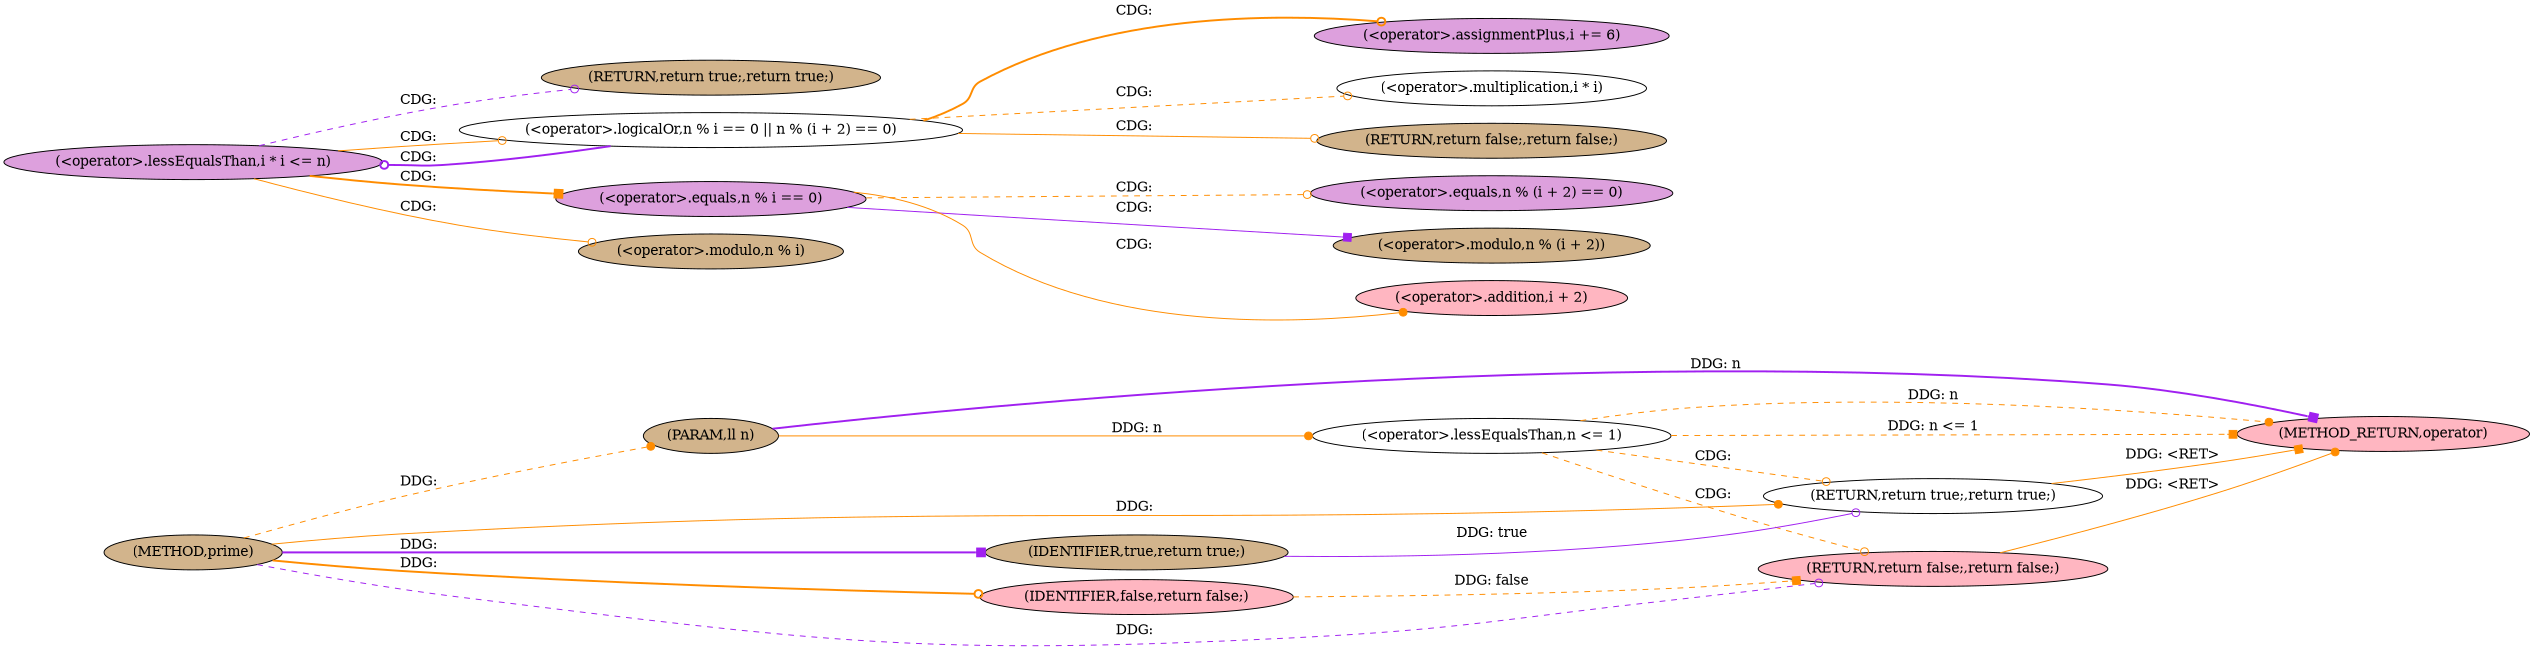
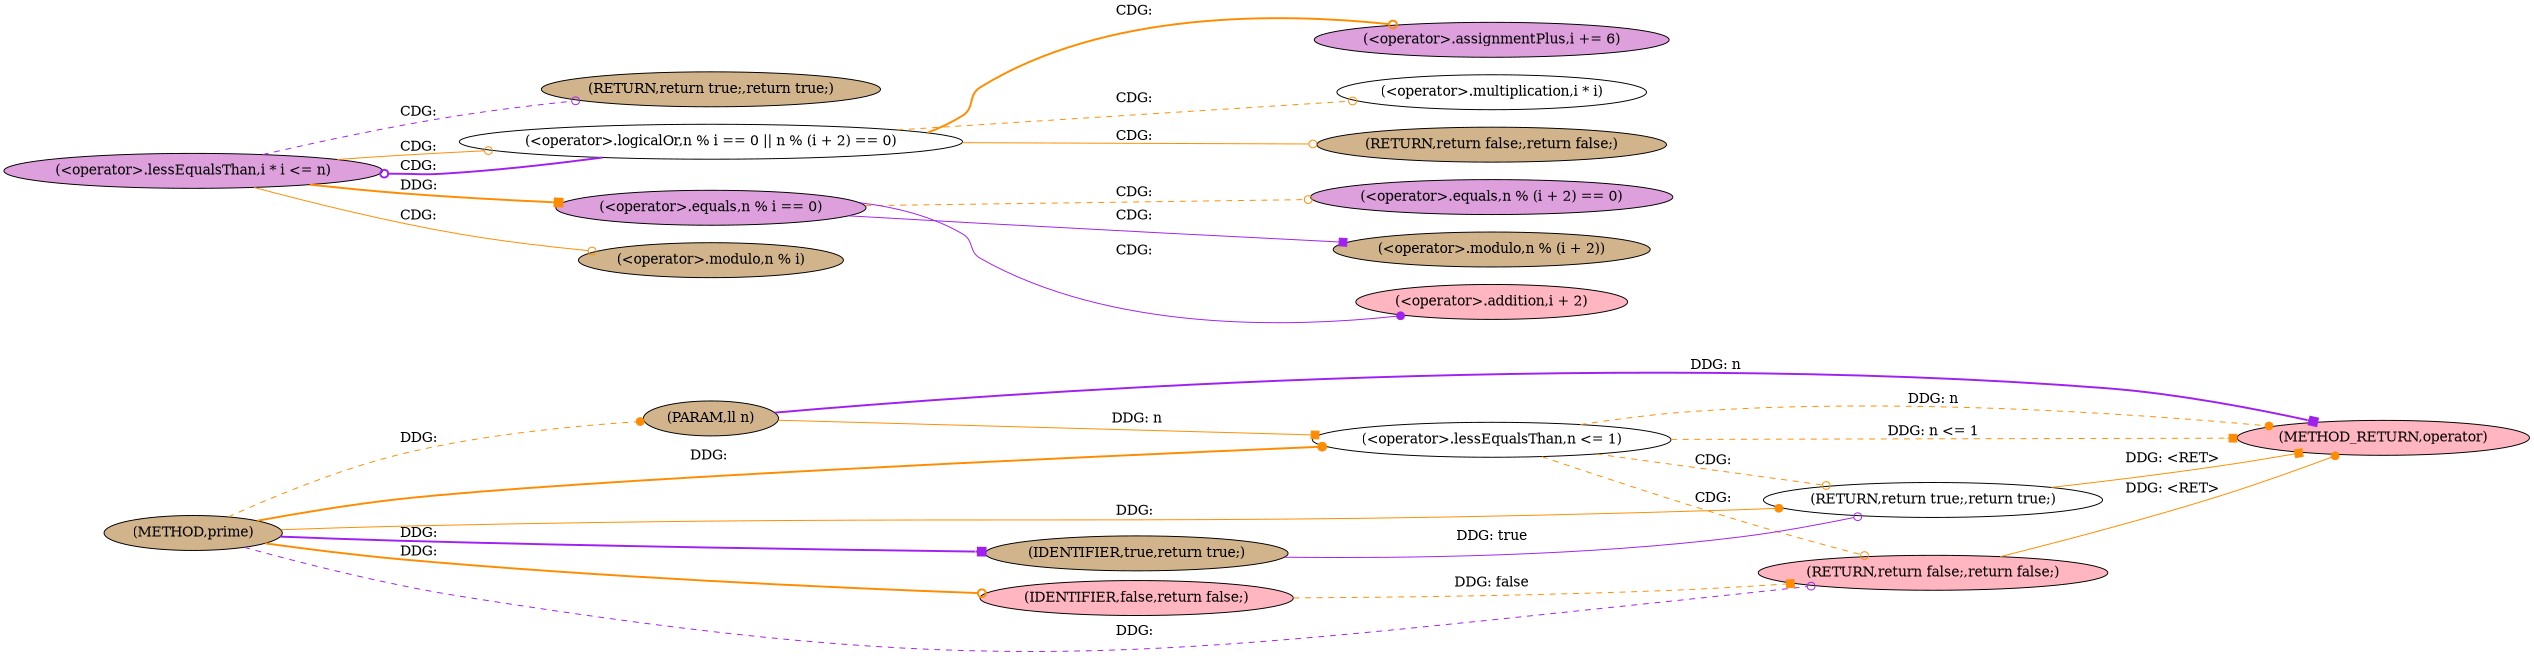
  digraph {
    rankdir=LR
    node [fillcolor=tan style=filled]
    edge [arrowhead=odot color=darkorange style=dashed]
    n1 [label="(METHOD,prime)"]
    n2 [label="(PARAM,ll n)"]
    n3 [fillcolor=white label="(RETURN,return true;,return true;)"]
    n4 [fillcolor=white label="(<operator>.lessEqualsThan,n <= 1)"]
    n5 [fillcolor=lightpink label="(RETURN,return false;,return false;)"]
    n6 [label="(IDENTIFIER,true,return true;)"]
    n7 [fillcolor=lightpink label="(IDENTIFIER,false,return false;)"]
    n8 [fillcolor=lightpink label="(METHOD_RETURN,operator)"]
    n9 [label="(RETURN,return true;,return true;)"]
    n10 [fillcolor=plum label="(<operator>.lessEqualsThan,i * i <= n)"]
    n11 [fillcolor=white label="(<operator>.logicalOr,n % i == 0 || n % (i + 2) == 0)"]
    n12 [fillcolor=plum label="(<operator>.equals,n % i == 0)"]
    n13 [label="(<operator>.modulo,n % i)"]
    n14 [fillcolor=plum label="(<operator>.assignmentPlus,i += 6)"]
    n15 [fillcolor=white label="(<operator>.multiplication,i * i)"]
    n16 [label="(RETURN,return false;,return false;)"]
    n17 [fillcolor=plum label="(<operator>.equals,n % (i + 2) == 0)"]
    n18 [label="(<operator>.modulo,n % (i + 2))"]
    n19 [fillcolor=lightpink label="(<operator>.addition,i + 2)"]
    n1 -> n2 [arrowhead=dot label="DDG: "]
    n1 -> n3 [arrowhead=dot label="DDG: " style=solid]
+   n1 -> n4 [arrowhead=dot label="DDG: " style=bold]
    n1 -> n5 [color=purple label="DDG: "]
    n1 -> n6 [arrowhead=box color=purple label="DDG: " style=bold]
    n1 -> n7 [label="DDG: " style=bold]
-   n2 -> n4 [arrowhead=dot label="DDG: n" style=solid]
+   n2 -> n4 [arrowhead=box label="DDG: n" style=solid]
    n2 -> n8 [arrowhead=box color=purple label="DDG: n" style=bold]
    n3 -> n8 [arrowhead=box label="DDG: <RET>" style=solid]
    n4 -> n3 [label="CDG: "]
    n4 -> n5 [label="CDG: "]
    n4 -> n8 [arrowhead=dot label="DDG: n"]
    n4 -> n8 [arrowhead=box label="DDG: n <= 1"]
    n5 -> n8 [arrowhead=dot label="DDG: <RET>" style=solid]
    n6 -> n3 [color=purple label="DDG: true" style=solid]
    n7 -> n5 [arrowhead=box label="DDG: false"]
    n10 -> n9 [color=purple label="CDG: "]
    n10 -> n11 [label="CDG: " style=solid]
-   n10 -> n12 [arrowhead=box label="CDG: " style=bold]
+   n10 -> n12 [arrowhead=box label="DDG: " style=bold]
    n10 -> n13 [label="CDG: " style=solid]
    n11 -> n10 [color=purple label="CDG: " style=bold]
    n11 -> n14 [label="CDG: " style=bold]
    n11 -> n15 [label="CDG: "]
    n11 -> n16 [label="CDG: " style=solid]
    n12 -> n17 [label="CDG: "]
    n12 -> n18 [arrowhead=box color=purple label="CDG: " style=solid]
-   n12 -> n19 [arrowhead=dot label="CDG: " style=solid]
+   n12 -> n19 [arrowhead=dot color=purple label="CDG: " style=solid]
  }
